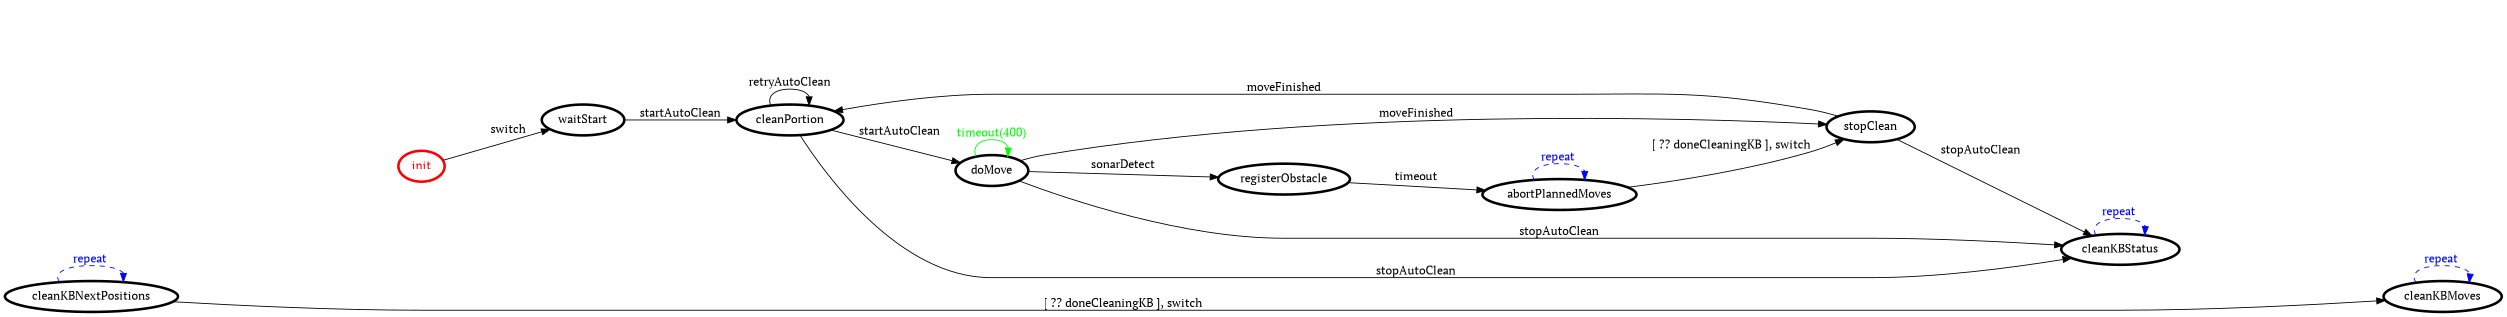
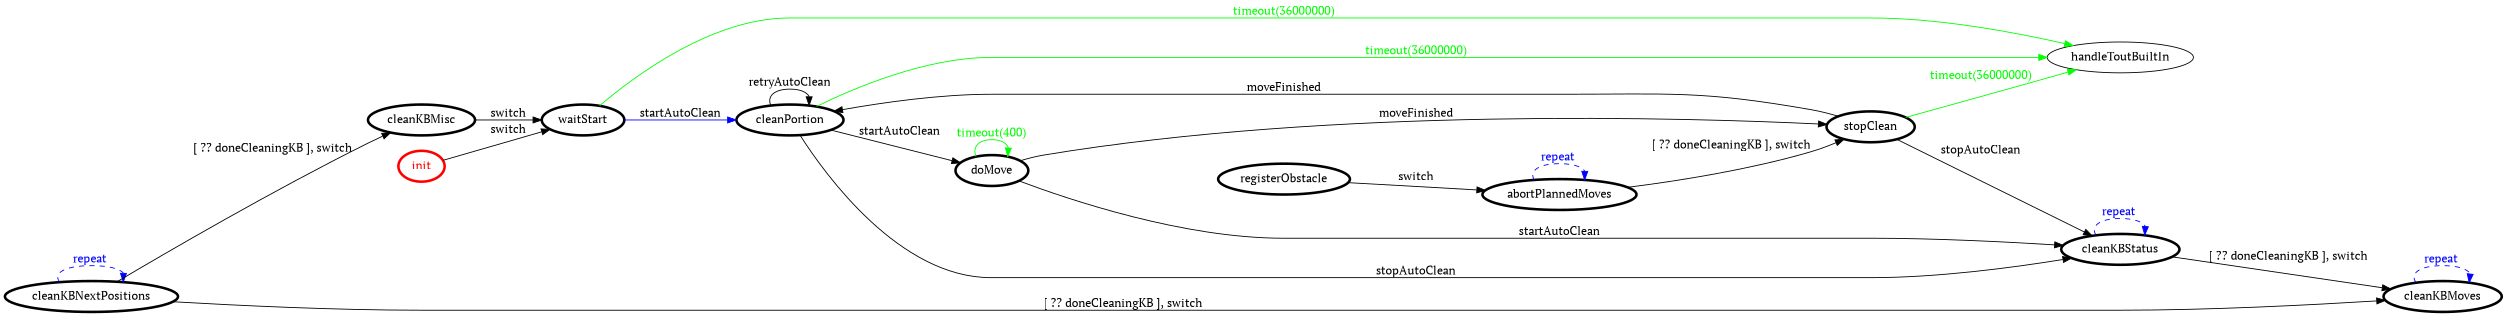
  digraph {
    fontname="PT Serif"
    rankdir=LR
    node [color=black fontcolor=black fontname="PT Serif" penwidth=3]
    edge [color=black fontcolor=black fontname="PT Serif"]
    init [color=red fontcolor=red]
    waitStart
    cleanPortion
+   handleToutBuiltIn [color="" fontcolor="" penwidth=""]
    cleanKBNextPositions
+   cleanKBMisc
    cleanKBMoves
    doMove
    cleanKBStatus
    stopClean
    registerObstacle
    abortPlannedMoves
    init -> waitStart [label=switch]
-   waitStart -> cleanPortion [label=startAutoClean]
+   waitStart -> cleanPortion [color=blue label=startAutoClean]
+   waitStart -> handleToutBuiltIn [color=green fontcolor=green label="timeout(36000000)"]
    cleanPortion -> cleanPortion [label=retryAutoClean]
+   cleanPortion -> handleToutBuiltIn [color=green fontcolor=green label="timeout(36000000)"]
    cleanPortion -> doMove [label=startAutoClean]
    cleanPortion -> cleanKBStatus [label=stopAutoClean]
    cleanKBNextPositions -> cleanKBNextPositions [color=blue fontcolor=blue label="repeat " style=dashed]
+   cleanKBNextPositions -> cleanKBMisc [label="[ ?? doneCleaningKB ], switch"]
    cleanKBNextPositions -> cleanKBMoves [label="[ ?? doneCleaningKB ], switch"]
+   cleanKBMisc -> waitStart [label=switch]
    cleanKBMoves -> cleanKBMoves [color=blue fontcolor=blue label="repeat " style=dashed]
    doMove -> doMove [color=green fontcolor=green label="timeout(400)"]
-   doMove -> cleanKBStatus [label=stopAutoClean]
+   doMove -> cleanKBStatus [label=startAutoClean]
    doMove -> stopClean [label=moveFinished]
-   doMove -> registerObstacle [label=sonarDetect]
+   cleanKBStatus -> cleanKBMoves [label="[ ?? doneCleaningKB ], switch"]
    cleanKBStatus -> cleanKBStatus [color=blue fontcolor=blue label="repeat " style=dashed]
    stopClean -> cleanPortion [label=moveFinished]
+   stopClean -> handleToutBuiltIn [color=green fontcolor=green label="timeout(36000000)"]
    stopClean -> cleanKBStatus [label=stopAutoClean]
-   registerObstacle -> abortPlannedMoves [label=timeout]
+   registerObstacle -> abortPlannedMoves [label=switch]
    abortPlannedMoves -> stopClean [label="[ ?? doneCleaningKB ], switch"]
    abortPlannedMoves -> abortPlannedMoves [color=blue fontcolor=blue label="repeat " style=dashed]
  }
